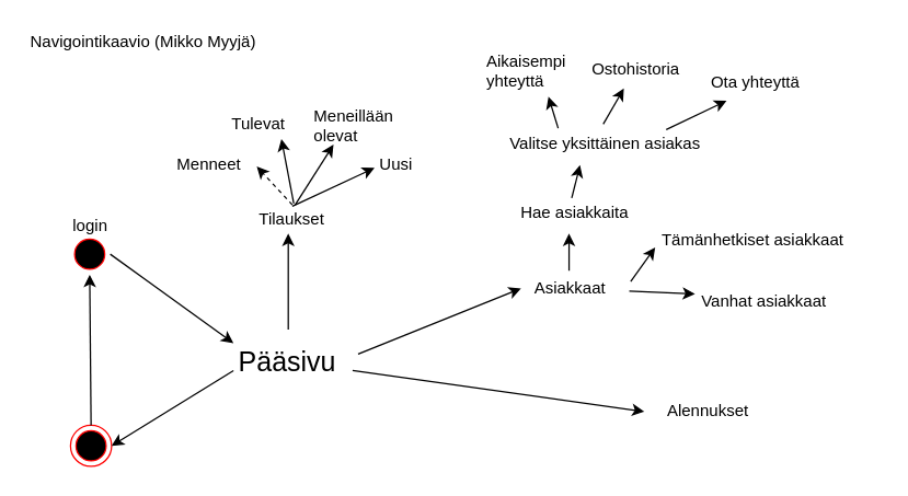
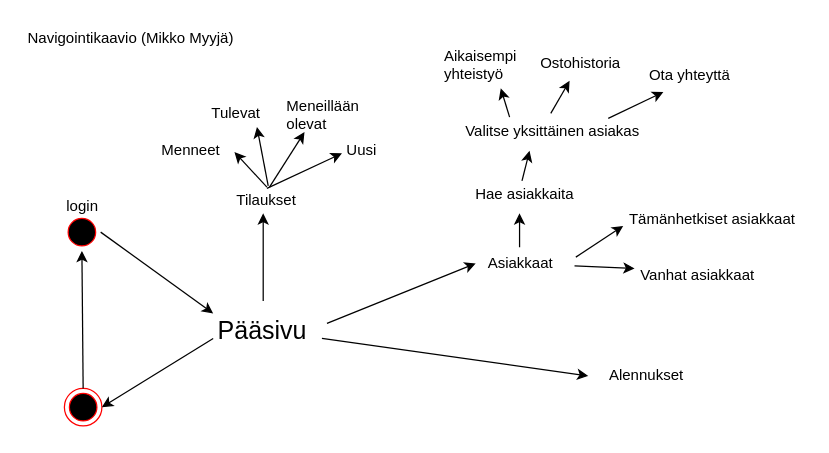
  <mxCell id="0" />
  <mxCell id="1" parent="0" />
  <mxCell id="2" value="" style="ellipse;html=1;shape=startState;fillColor=#000000;strokeColor=#ff0000;" vertex="1" parent="1"><mxGeometry x="50" y="170" width="30" height="30" as="geometry" /></mxCell>
  <mxCell id="3" value="Navigointikaavio (Mikko Myyjä)" style="text;html=1;resizable=0;points=[];autosize=1;align=left;verticalAlign=top;spacingTop=-4;" vertex="1" parent="1"><mxGeometry x="20" y="20" width="170" height="20" as="geometry" /></mxCell>
  <mxCell id="4" value="login" style="text;html=1;resizable=0;points=[];autosize=1;align=left;verticalAlign=top;spacingTop=-4;" vertex="1" parent="1"><mxGeometry x="51" y="155" width="40" height="20" as="geometry" /></mxCell>
  <mxCell id="5" value="" style="ellipse;html=1;shape=endState;fillColor=#000000;strokeColor=#ff0000;" vertex="1" parent="1"><mxGeometry x="51" y="310" width="30" height="30" as="geometry" /></mxCell>
  <mxCell id="6" value="" style="endArrow=classic;html=1;entryX=0.5;entryY=1;entryDx=0;entryDy=0;exitX=0.5;exitY=0;exitDx=0;exitDy=0;" edge="1" parent="1" source="5" target="2"><mxGeometry width="50" height="50" relative="1" as="geometry"><mxPoint x="20" y="440" as="sourcePoint" /><mxPoint x="70" y="390" as="targetPoint" /></mxGeometry></mxCell>
  <mxCell id="7" value="" style="endArrow=classic;html=1;exitX=1;exitY=0.5;exitDx=0;exitDy=0;" edge="1" parent="1" source="2"><mxGeometry width="50" height="50" relative="1" as="geometry"><mxPoint x="160" y="350" as="sourcePoint" /><mxPoint x="170" y="250" as="targetPoint" /></mxGeometry></mxCell>
  <mxCell id="8" value="" style="endArrow=classic;html=1;entryX=1;entryY=0.5;entryDx=0;entryDy=0;" edge="1" parent="1" target="5"><mxGeometry width="50" height="50" relative="1" as="geometry"><mxPoint x="170" y="270" as="sourcePoint" /><mxPoint x="70" y="390" as="targetPoint" /></mxGeometry></mxCell>
  <mxCell id="9" value="&lt;font style=&quot;font-size: 20px&quot;&gt;Pääsivu&lt;/font&gt;" style="text;html=1;resizable=0;points=[];autosize=1;align=left;verticalAlign=top;spacingTop=-4;" vertex="1" parent="1"><mxGeometry x="172" y="249" width="90" height="20" as="geometry" /></mxCell>
  <mxCell id="10" value="" style="endArrow=classic;html=1;" edge="1" parent="1"><mxGeometry width="50" height="50" relative="1" as="geometry"><mxPoint x="210" y="240" as="sourcePoint" /><mxPoint x="210" y="170" as="targetPoint" /></mxGeometry></mxCell>
  <mxCell id="11" value="Tilaukset" style="text;html=1;resizable=0;points=[];autosize=1;align=left;verticalAlign=top;spacingTop=-4;" vertex="1" parent="1"><mxGeometry x="187" y="150" width="60" height="20" as="geometry" /></mxCell>
  <mxCell id="12" value="Menneet" style="text;html=1;resizable=0;points=[];autosize=1;align=left;verticalAlign=top;spacingTop=-4;" vertex="1" parent="1"><mxGeometry x="127" y="110" width="60" height="20" as="geometry" /></mxCell>
  <mxCell id="13" value="Tulevat" style="text;html=1;resizable=0;points=[];autosize=1;align=left;verticalAlign=top;spacingTop=-4;" vertex="1" parent="1"><mxGeometry x="167" y="80" width="50" height="20" as="geometry" /></mxCell>
  <mxCell id="14" value="&lt;div&gt;Meneillään&lt;/div&gt;&lt;div&gt;olevat&lt;br&gt;&lt;/div&gt;" style="text;html=1;resizable=0;points=[];autosize=1;align=left;verticalAlign=top;spacingTop=-4;" vertex="1" parent="1"><mxGeometry x="227" y="75" width="70" height="30" as="geometry" /></mxCell>
  <mxCell id="15" value="Uusi" style="text;html=1;resizable=0;points=[];autosize=1;align=left;verticalAlign=top;spacingTop=-4;" vertex="1" parent="1"><mxGeometry x="275" y="110" width="40" height="20" as="geometry" /></mxCell>
- <mxCell id="16" value="" style="endArrow=classic;html=1;exitX=0.433;exitY=-0.05;exitDx=0;exitDy=0;exitPerimeter=0;entryX=1;entryY=0.55;entryDx=0;entryDy=0;entryPerimeter=0;dashed=1;" edge="1" parent="1" source="11" target="12"><mxGeometry width="50" height="50" relative="1" as="geometry"><mxPoint x="275" y="205" as="sourcePoint" /><mxPoint x="325" y="155" as="targetPoint" /></mxGeometry></mxCell>
+ <mxCell id="16" value="" style="endArrow=classic;html=1;exitX=0.433;exitY=-0.05;exitDx=0;exitDy=0;exitPerimeter=0;entryX=1;entryY=0.55;entryDx=0;entryDy=0;entryPerimeter=0;" edge="1" parent="1" source="11" target="12"><mxGeometry width="50" height="50" relative="1" as="geometry"><mxPoint x="275" y="205" as="sourcePoint" /><mxPoint x="325" y="155" as="targetPoint" /></mxGeometry></mxCell>
  <mxCell id="17" value="" style="endArrow=classic;html=1;exitX=0.45;exitY=-0.1;exitDx=0;exitDy=0;exitPerimeter=0;entryX=0.76;entryY=1.05;entryDx=0;entryDy=0;entryPerimeter=0;" edge="1" parent="1" source="11" target="13"><mxGeometry width="50" height="50" relative="1" as="geometry"><mxPoint x="340" y="80" as="sourcePoint" /><mxPoint x="390" y="30" as="targetPoint" /></mxGeometry></mxCell>
  <mxCell id="18" value="" style="endArrow=classic;html=1;exitX=0.467;exitY=-0.05;exitDx=0;exitDy=0;exitPerimeter=0;entryX=0.229;entryY=1;entryDx=0;entryDy=0;entryPerimeter=0;" edge="1" parent="1" source="11" target="14"><mxGeometry width="50" height="50" relative="1" as="geometry"><mxPoint x="20" y="440" as="sourcePoint" /><mxPoint x="70" y="390" as="targetPoint" /></mxGeometry></mxCell>
  <mxCell id="19" value="" style="endArrow=classic;html=1;exitX=0.433;exitY=0;exitDx=0;exitDy=0;exitPerimeter=0;entryX=-0.05;entryY=0.6;entryDx=0;entryDy=0;entryPerimeter=0;" edge="1" parent="1" source="11" target="15"><mxGeometry width="50" height="50" relative="1" as="geometry"><mxPoint x="20" y="440" as="sourcePoint" /><mxPoint x="70" y="390" as="targetPoint" /></mxGeometry></mxCell>
  <mxCell id="20" value="" style="endArrow=classic;html=1;exitX=0.989;exitY=0.45;exitDx=0;exitDy=0;exitPerimeter=0;" edge="1" parent="1" source="9"><mxGeometry width="50" height="50" relative="1" as="geometry"><mxPoint x="20" y="440" as="sourcePoint" /><mxPoint x="380" y="210" as="targetPoint" /></mxGeometry></mxCell>
  <mxCell id="21" value="Asiakkaat" style="text;html=1;resizable=0;points=[];autosize=1;align=left;verticalAlign=top;spacingTop=-4;" vertex="1" parent="1"><mxGeometry x="388" y="200" width="70" height="20" as="geometry" /></mxCell>
- <mxCell id="22" value="Tämänhetkiset asiakkaat" style="text;html=1;resizable=0;points=[];autosize=1;align=left;verticalAlign=top;spacingTop=-4;" vertex="1" parent="1"><mxGeometry x="481" y="165" width="140" height="20" as="geometry" /></mxCell>
+ <mxCell id="22" value="Tämänhetkiset asiakkaat" style="text;html=1;resizable=0;points=[];autosize=1;align=left;verticalAlign=top;spacingTop=-4;" vertex="1" parent="1"><mxGeometry x="501" y="165" width="140" height="20" as="geometry" /></mxCell>
  <mxCell id="23" value="Hae asiakkaita" style="text;html=1;resizable=0;points=[];autosize=1;align=left;verticalAlign=top;spacingTop=-4;" vertex="1" parent="1"><mxGeometry x="378" y="145" width="90" height="20" as="geometry" /></mxCell>
  <mxCell id="24" value="Ostohistoria" style="text;html=1;resizable=0;points=[];autosize=1;align=left;verticalAlign=top;spacingTop=-4;" vertex="1" parent="1"><mxGeometry x="430" y="40" width="80" height="20" as="geometry" /></mxCell>
  <mxCell id="25" value="Ota yhteyttä" style="text;html=1;resizable=0;points=[];autosize=1;align=left;verticalAlign=top;spacingTop=-4;" vertex="1" parent="1"><mxGeometry x="517" y="50" width="80" height="20" as="geometry" /></mxCell>
- <mxCell id="26" value="&lt;div&gt;Aikaisempi&lt;/div&gt;&lt;div&gt;yhteyttä&lt;br&gt;&lt;/div&gt;" style="text;html=1;resizable=0;points=[];autosize=1;align=left;verticalAlign=top;spacingTop=-4;" vertex="1" parent="1"><mxGeometry x="353" y="35" width="70" height="30" as="geometry" /></mxCell>
+ <mxCell id="26" value="&lt;div&gt;Aikaisempi&lt;/div&gt;&lt;div&gt;yhteistyö&lt;br&gt;&lt;/div&gt;" style="text;html=1;resizable=0;points=[];autosize=1;align=left;verticalAlign=top;spacingTop=-4;" vertex="1" parent="1"><mxGeometry x="353" y="35" width="70" height="30" as="geometry" /></mxCell>
  <mxCell id="27" value="Valitse yksittäinen asiakas" style="text;html=1;resizable=0;points=[];autosize=1;align=left;verticalAlign=top;spacingTop=-4;" vertex="1" parent="1"><mxGeometry x="370" y="95" width="150" height="20" as="geometry" /></mxCell>
  <mxCell id="28" value="" style="endArrow=classic;html=1;exitX=0.386;exitY=-0.15;exitDx=0;exitDy=0;exitPerimeter=0;" edge="1" parent="1" source="21"><mxGeometry width="50" height="50" relative="1" as="geometry"><mxPoint x="20" y="440" as="sourcePoint" /><mxPoint x="415" y="170" as="targetPoint" /></mxGeometry></mxCell>
  <mxCell id="29" value="" style="endArrow=classic;html=1;exitX=0.433;exitY=-0.05;exitDx=0;exitDy=0;exitPerimeter=0;" edge="1" parent="1" source="23"><mxGeometry width="50" height="50" relative="1" as="geometry"><mxPoint x="20" y="440" as="sourcePoint" /><mxPoint x="423" y="120" as="targetPoint" /></mxGeometry></mxCell>
  <mxCell id="30" value="" style="endArrow=classic;html=1;exitX=0.247;exitY=-0.1;exitDx=0;exitDy=0;exitPerimeter=0;" edge="1" parent="1" source="27"><mxGeometry width="50" height="50" relative="1" as="geometry"><mxPoint x="20" y="440" as="sourcePoint" /><mxPoint x="400" y="70" as="targetPoint" /></mxGeometry></mxCell>
  <mxCell id="31" value="" style="endArrow=classic;html=1;entryX=0.313;entryY=1.2;entryDx=0;entryDy=0;entryPerimeter=0;" edge="1" parent="1" target="24"><mxGeometry width="50" height="50" relative="1" as="geometry"><mxPoint x="440" y="90" as="sourcePoint" /><mxPoint x="70" y="390" as="targetPoint" /></mxGeometry></mxCell>
  <mxCell id="32" value="" style="endArrow=classic;html=1;exitX=0.773;exitY=-0.05;exitDx=0;exitDy=0;exitPerimeter=0;entryX=0.163;entryY=1.15;entryDx=0;entryDy=0;entryPerimeter=0;" edge="1" parent="1" source="27" target="25"><mxGeometry width="50" height="50" relative="1" as="geometry"><mxPoint x="20" y="440" as="sourcePoint" /><mxPoint x="70" y="390" as="targetPoint" /></mxGeometry></mxCell>
  <mxCell id="33" value="" style="endArrow=classic;html=1;exitX=1.029;exitY=0.25;exitDx=0;exitDy=0;exitPerimeter=0;entryX=-0.022;entryY=0.75;entryDx=0;entryDy=0;entryPerimeter=0;" edge="1" parent="1" source="21" target="22"><mxGeometry width="50" height="50" relative="1" as="geometry"><mxPoint x="20" y="440" as="sourcePoint" /><mxPoint x="70" y="390" as="targetPoint" /></mxGeometry></mxCell>
  <mxCell id="34" value="Vanhat asiakkaat" style="text;html=1;resizable=0;points=[];autosize=1;align=left;verticalAlign=top;spacingTop=-4;" vertex="1" parent="1"><mxGeometry x="510" y="210" width="100" height="20" as="geometry" /></mxCell>
  <mxCell id="35" value="" style="endArrow=classic;html=1;exitX=1.014;exitY=0.6;exitDx=0;exitDy=0;exitPerimeter=0;entryX=-0.03;entryY=0.2;entryDx=0;entryDy=0;entryPerimeter=0;" edge="1" parent="1" source="21" target="34"><mxGeometry width="50" height="50" relative="1" as="geometry"><mxPoint x="20" y="440" as="sourcePoint" /><mxPoint x="480" y="240" as="targetPoint" /></mxGeometry></mxCell>
  <mxCell id="36" value="" style="endArrow=classic;html=1;exitX=0.944;exitY=1.05;exitDx=0;exitDy=0;exitPerimeter=0;" edge="1" parent="1" source="9"><mxGeometry width="50" height="50" relative="1" as="geometry"><mxPoint x="20" y="440" as="sourcePoint" /><mxPoint x="470" y="300" as="targetPoint" /></mxGeometry></mxCell>
  <mxCell id="37" value="Alennukset" style="text;html=1;resizable=0;points=[];autosize=1;align=left;verticalAlign=top;spacingTop=-4;" vertex="1" parent="1"><mxGeometry x="485" y="290" width="70" height="20" as="geometry" /></mxCell>
